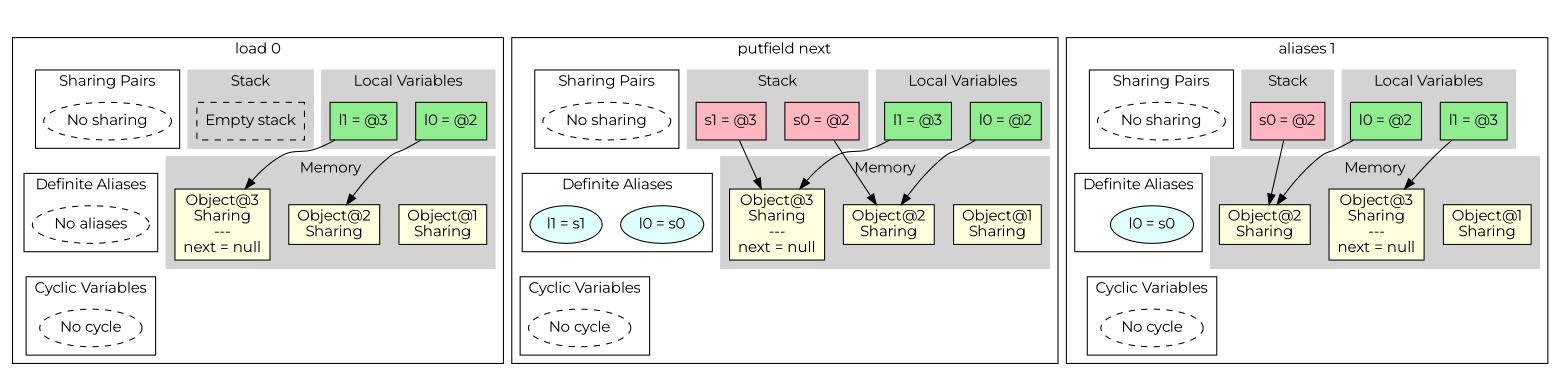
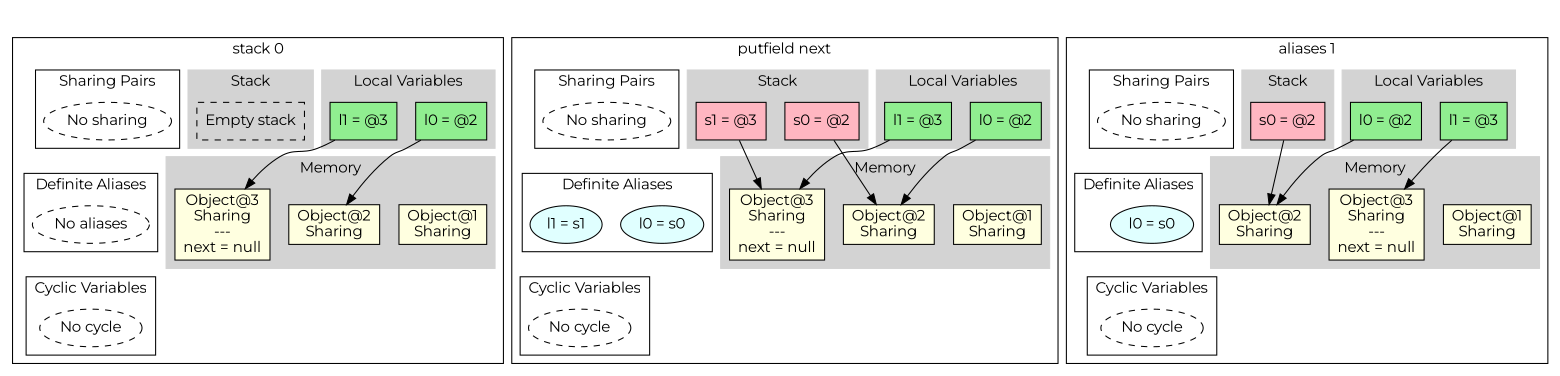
  digraph {
    anchor_start=anchor_530939156966396
    fontname=Montserrat
    rankdir=TB
    node [fillcolor=lightyellow fontname=Montserrat shape=box style=filled]
    edge [fontname=Montserrat]
    anchor [fillcolor=lightblue height=0 shape=point style=invis width=0]
    n2 [fillcolor=lightgreen label="l0 = @2"]
    n3 [fillcolor=lightgreen label="l1 = @3"]
    n4 [fillcolor=white label="Empty stack" style=dashed]
    n5 [label="Object@1\nSharing"]
    n6 [label="Object@2\nSharing"]
    n7 [label="Object@3\nSharing\n---\nnext = null\n"]
    n8 [fillcolor=white label="No sharing" shape=ellipse style=dashed]
    n9 [fillcolor=white label="No aliases" shape=ellipse style=dashed]
    n10 [fillcolor=white label="No cycle" shape=ellipse style=dashed]
    anchor_530939147704785 [fillcolor=lightblue shape=point style=invis]
    n12 [fillcolor=lightgreen label="l0 = @2"]
    n13 [fillcolor=lightgreen label="l1 = @3"]
    n14 [fillcolor=lightpink label="s0 = @2"]
    n15 [fillcolor=lightpink label="s1 = @3"]
    n16 [label="Object@1\nSharing"]
    n17 [label="Object@2\nSharing"]
    n18 [label="Object@3\nSharing\n---\nnext = null\n"]
    n19 [fillcolor=white label="No sharing" shape=ellipse style=dashed]
    n20 [fillcolor=lightcyan label="l0 = s0" shape=ellipse]
    n21 [fillcolor=lightcyan label="l1 = s1" shape=ellipse]
    n22 [fillcolor=white label="No cycle" shape=ellipse style=dashed]
    anchor_530939156966396 [fillcolor=lightblue shape=point style=invis]
    n24 [fillcolor=lightgreen label="l0 = @2"]
    n25 [fillcolor=lightgreen label="l1 = @3"]
    n26 [fillcolor=lightpink label="s0 = @2"]
    n27 [label="Object@1\nSharing"]
    n28 [label="Object@2\nSharing"]
    n29 [label="Object@3\nSharing\n---\nnext = null\n"]
    n30 [fillcolor=white label="No sharing" shape=ellipse style=dashed]
    n31 [fillcolor=lightcyan label="l0 = s0" shape=ellipse]
    n32 [fillcolor=white label="No cycle" shape=ellipse style=dashed]
    anchor_530939150105051 [fillcolor=lightblue shape=point style=invis]
    anchor_start [fillcolor=lightblue shape=point style=invis]
    subgraph cluster_1 {
      style=invis
      anchor
    }
    subgraph cluster_2 {
-     label="load 0"
+     label="stack 0"
      anchor_530939147704785
      subgraph cluster_3 {
        color=lightgrey
        label="Local Variables"
        style=filled
        n2
        n3
      }
      subgraph cluster_4 {
        color=lightgrey
        label=Stack
        style=filled
        n4
      }
      subgraph cluster_5 {
        color=lightgrey
        label=Memory
        style=filled
        n5
        n6
        n7
      }
      subgraph cluster_6 {
        label="Sharing Pairs"
        n8
      }
      subgraph cluster_7 {
        label="Definite Aliases"
        n9
      }
      subgraph cluster_8 {
        label="Cyclic Variables"
        n10
      }
    }
    subgraph cluster_9 {
      label="putfield next"
      anchor_530939156966396
      subgraph cluster_10 {
        color=lightgrey
        label="Local Variables"
        style=filled
        n12
        n13
      }
      subgraph cluster_11 {
        color=lightgrey
        label=Stack
        style=filled
        n14
        n15
      }
      subgraph cluster_12 {
        color=lightgrey
        label=Memory
        style=filled
        n16
        n17
        n18
      }
      subgraph cluster_13 {
        label="Sharing Pairs"
        n19
      }
      subgraph cluster_14 {
        label="Definite Aliases"
        n20
        n21
      }
      subgraph cluster_15 {
        label="Cyclic Variables"
        n22
      }
    }
    subgraph cluster_16 {
      label="aliases 1"
      anchor_530939150105051
      subgraph cluster_17 {
        color=lightgrey
        label="Local Variables"
        style=filled
        n24
        n25
      }
      subgraph cluster_18 {
        color=lightgrey
        label=Stack
        style=filled
        n26
      }
      subgraph cluster_19 {
        color=lightgrey
        label=Memory
        style=filled
        n27
        n28
        n29
      }
      subgraph cluster_20 {
        label="Sharing Pairs"
        n30
      }
      subgraph cluster_21 {
        label="Definite Aliases"
        n31
      }
      subgraph cluster_22 {
        label="Cyclic Variables"
        n32
      }
    }
    n2 -> n6
    n3 -> n7
    n8 -> n9 [style=invis weight=10]
    n9 -> n10 [style=invis weight=10]
    n12 -> n17
    n13 -> n18
    n14 -> n17
    n15 -> n18
    n19 -> n21 [style=invis weight=10]
    n21 -> n22 [style=invis weight=10]
    n24 -> n28
    n25 -> n29
    n26 -> n28
    n30 -> n31 [style=invis weight=10]
    n31 -> n32 [style=invis weight=10]
    anchor_start -> anchor_530939147704785 [style=invis]
    anchor_start -> anchor_530939156966396 [style=invis]
    anchor_start -> anchor_530939150105051 [style=invis]
  }
